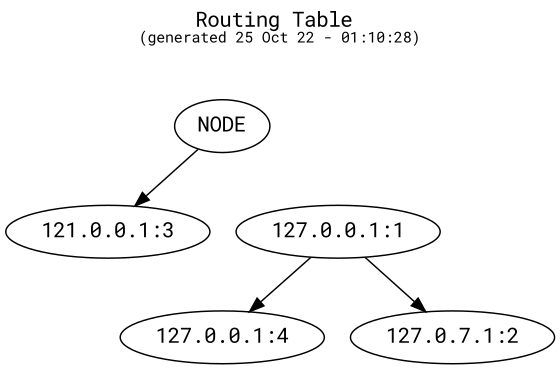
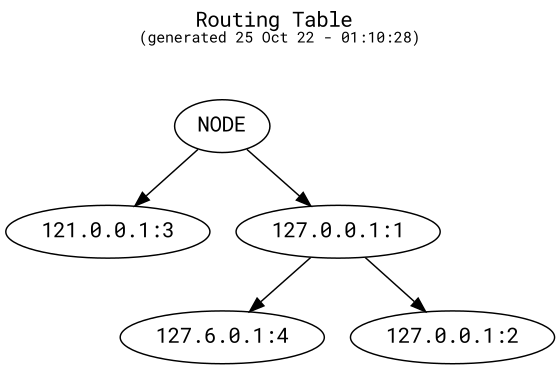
  digraph {
    fontname="Roboto Mono"
    label=<Routing Table <font point-size='10'><br/>(generated 25 Oct 22 - 01:10:28)</font>>
    labelloc=t
    node [fontname="Roboto Mono"]
    edge [fontname="Roboto Mono"]
    n1 [label="121.0.0.1:3"]
    "NODE"
    "127.0.0.1:1"
-   "127.0.0.1:4"
-   "127.0.0.1:2" [label="127.0.7.1:2"]
+   "127.0.0.1:4" [label="127.6.0.1:4"]
+   "127.0.0.1:2"
    "NODE" -> n1
+   "NODE" -> "127.0.0.1:1"
    "127.0.0.1:1" -> "127.0.0.1:4"
    "127.0.0.1:1" -> "127.0.0.1:2"
  }
